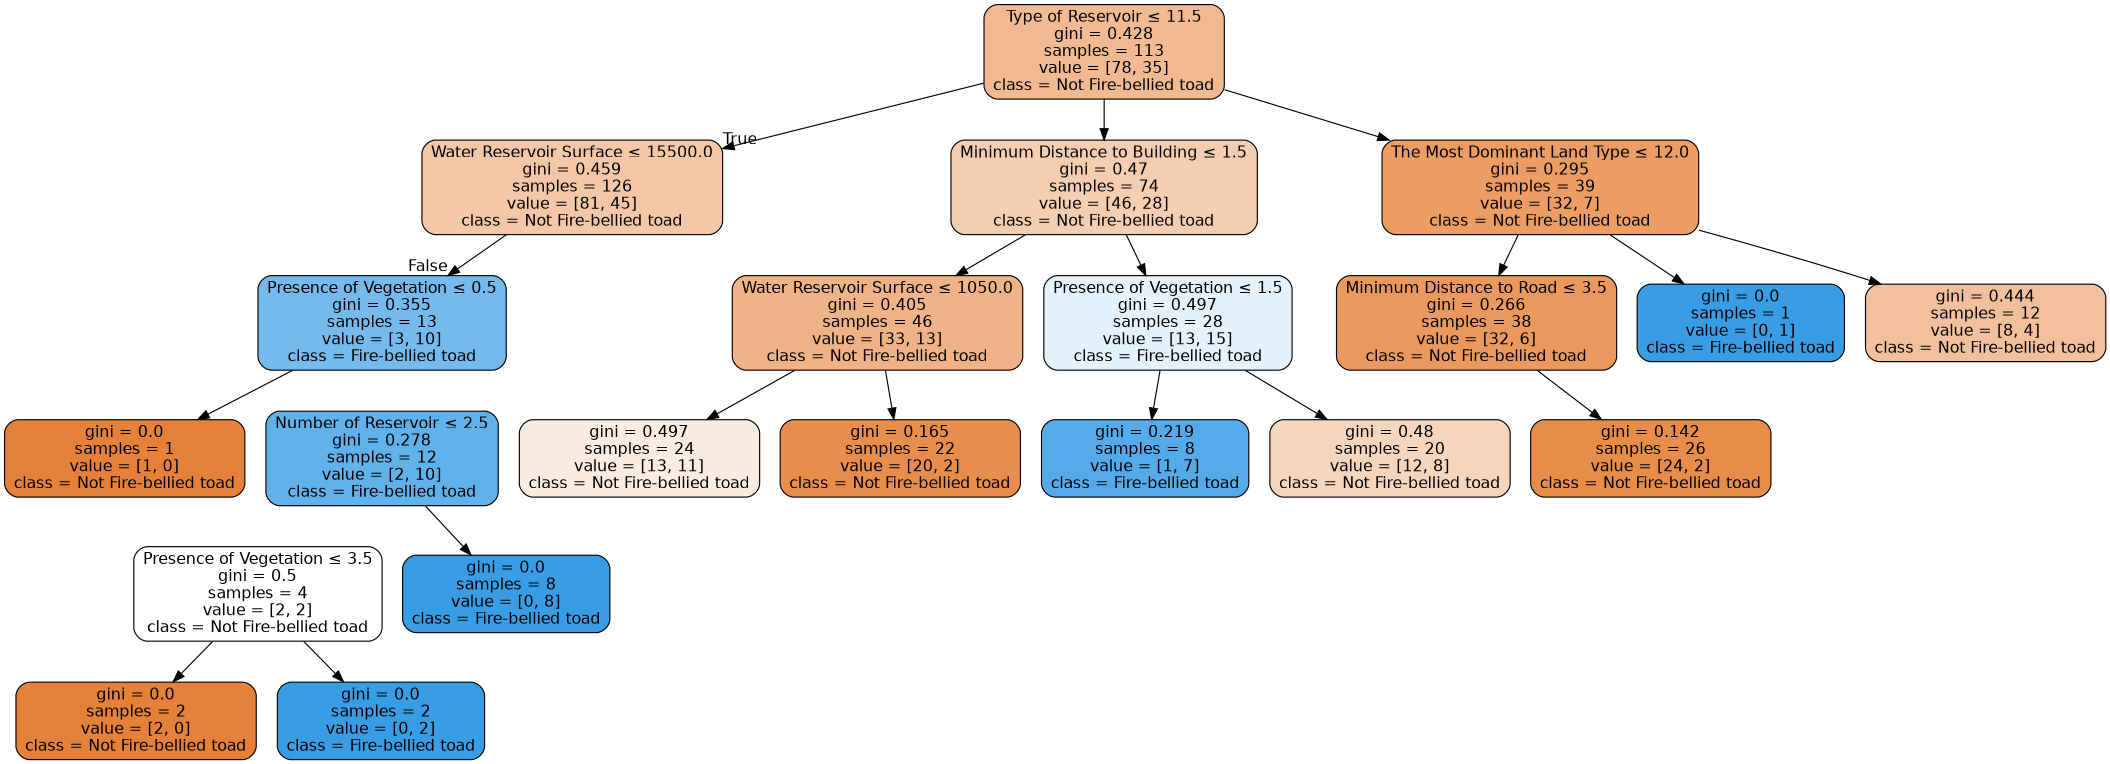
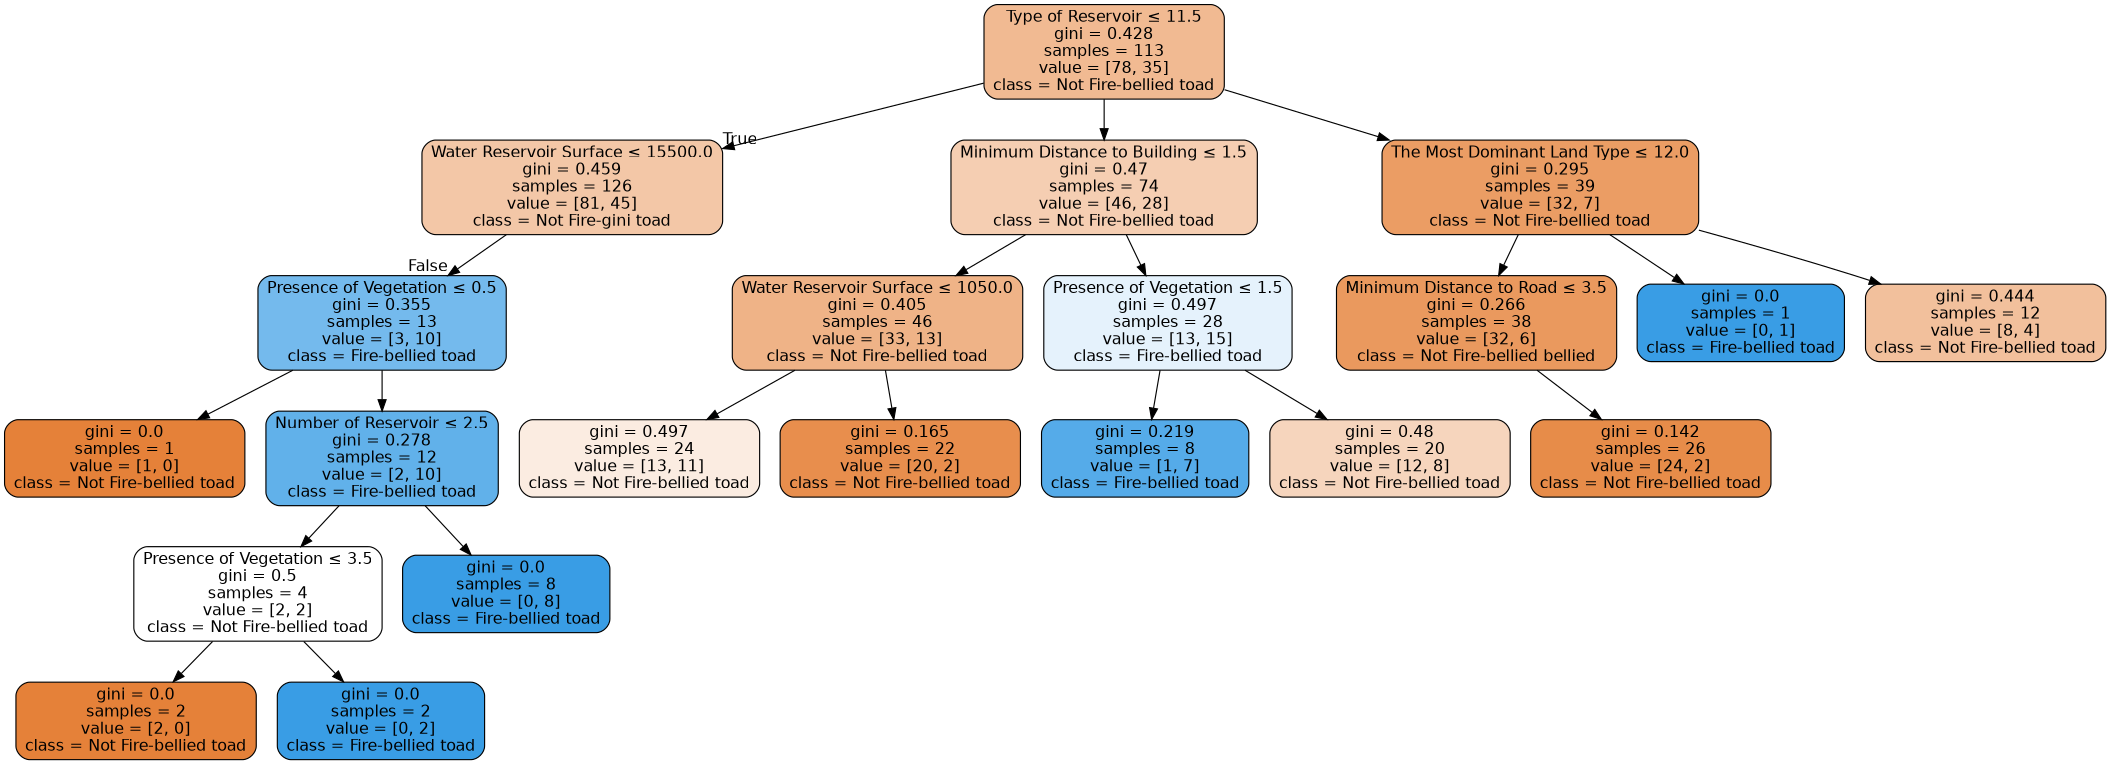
  digraph {
    node [color=black fillcolor="#399de5" fontname=helvetica shape=box style="filled, rounded"]
    edge [fontname=helvetica]
-   n1 [fillcolor="#f3c7a7" label=<Water Reservoir Surface &le; 15500.0<br/>gini = 0.459<br/>samples = 126<br/>value = [81, 45]<br/>class = Not Fire-bellied toad>]
+   n1 [fillcolor="#f3c7a7" label=<Water Reservoir Surface &le; 15500.0<br/>gini = 0.459<br/>samples = 126<br/>value = [81, 45]<br/>class = Not Fire-gini toad>]
    n2 [fillcolor="#74baed" label=<Presence of Vegetation &le; 0.5<br/>gini = 0.355<br/>samples = 13<br/>value = [3, 10]<br/>class = Fire-bellied toad>]
    n3 [fillcolor="#f1ba92" label=<Type of Reservoir &le; 11.5<br/>gini = 0.428<br/>samples = 113<br/>value = [78, 35]<br/>class = Not Fire-bellied toad>]
    n4 [fillcolor="#f5ceb2" label=<Minimum Distance to Building &le; 1.5<br/>gini = 0.47<br/>samples = 74<br/>value = [46, 28]<br/>class = Not Fire-bellied toad>]
    n5 [fillcolor="#eb9d64" label=<The Most Dominant Land Type &le; 12.0<br/>gini = 0.295<br/>samples = 39<br/>value = [32, 7]<br/>class = Not Fire-bellied toad>]
    n6 [fillcolor="#e58139" label=<gini = 0.0<br/>samples = 1<br/>value = [1, 0]<br/>class = Not Fire-bellied toad>]
    n7 [fillcolor="#61b1ea" label=<Number of Reservoir &le; 2.5<br/>gini = 0.278<br/>samples = 12<br/>value = [2, 10]<br/>class = Fire-bellied toad>]
    n8 [fillcolor="#efb387" label=<Water Reservoir Surface &le; 1050.0<br/>gini = 0.405<br/>samples = 46<br/>value = [33, 13]<br/>class = Not Fire-bellied toad>]
    n9 [fillcolor="#e5f2fc" label=<Presence of Vegetation &le; 1.5<br/>gini = 0.497<br/>samples = 28<br/>value = [13, 15]<br/>class = Fire-bellied toad>]
-   n10 [fillcolor="#ea995e" label=<Minimum Distance to Road &le; 3.5<br/>gini = 0.266<br/>samples = 38<br/>value = [32, 6]<br/>class = Not Fire-bellied toad>]
+   n10 [fillcolor="#ea995e" label=<Minimum Distance to Road &le; 3.5<br/>gini = 0.266<br/>samples = 38<br/>value = [32, 6]<br/>class = Not Fire-bellied bellied>]
    n11 [label=<gini = 0.0<br/>samples = 1<br/>value = [0, 1]<br/>class = Fire-bellied toad>]
    n12 [fillcolor="#f2c09c" label=<gini = 0.444<br/>samples = 12<br/>value = [8, 4]<br/>class = Not Fire-bellied toad>]
    n13 [fillcolor="#fbece1" label=<gini = 0.497<br/>samples = 24<br/>value = [13, 11]<br/>class = Not Fire-bellied toad>]
    n14 [fillcolor="#e88e4d" label=<gini = 0.165<br/>samples = 22<br/>value = [20, 2]<br/>class = Not Fire-bellied toad>]
    n15 [fillcolor="#55abe9" label=<gini = 0.219<br/>samples = 8<br/>value = [1, 7]<br/>class = Fire-bellied toad>]
    n16 [fillcolor="#f6d5bd" label=<gini = 0.48<br/>samples = 20<br/>value = [12, 8]<br/>class = Not Fire-bellied toad>]
    n17 [fillcolor="#e78c49" label=<gini = 0.142<br/>samples = 26<br/>value = [24, 2]<br/>class = Not Fire-bellied toad>]
    n18 [fillcolor="#ffffff" label=<Presence of Vegetation &le; 3.5<br/>gini = 0.5<br/>samples = 4<br/>value = [2, 2]<br/>class = Not Fire-bellied toad>]
    n19 [label=<gini = 0.0<br/>samples = 8<br/>value = [0, 8]<br/>class = Fire-bellied toad>]
    n20 [fillcolor="#e58139" label=<gini = 0.0<br/>samples = 2<br/>value = [2, 0]<br/>class = Not Fire-bellied toad>]
    n21 [label=<gini = 0.0<br/>samples = 2<br/>value = [0, 2]<br/>class = Fire-bellied toad>]
    n1 -> n2 [headlabel=False labelangle=-45 labeldistance=2.5]
    n2 -> n6
+   n2 -> n7
    n3 -> n1 [headlabel=True labelangle=45 labeldistance=2.5]
    n3 -> n4
    n3 -> n5
    n4 -> n8
    n4 -> n9
    n5 -> n10
    n5 -> n11
    n5 -> n12
+   n7 -> n18
    n7 -> n19
    n8 -> n13
    n8 -> n14
    n9 -> n15
    n9 -> n16
    n10 -> n17
    n18 -> n20
    n18 -> n21
  }
